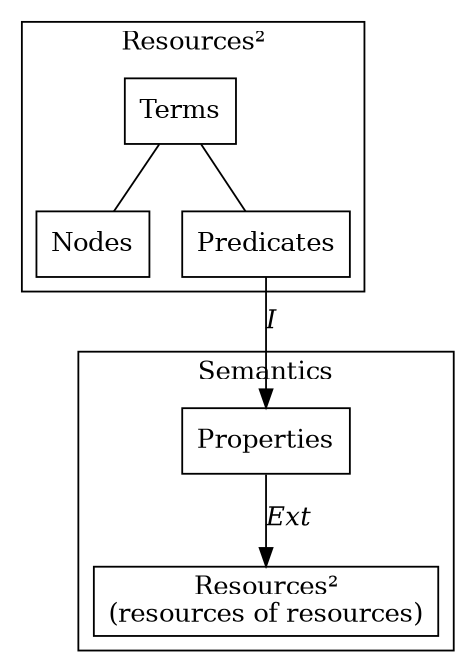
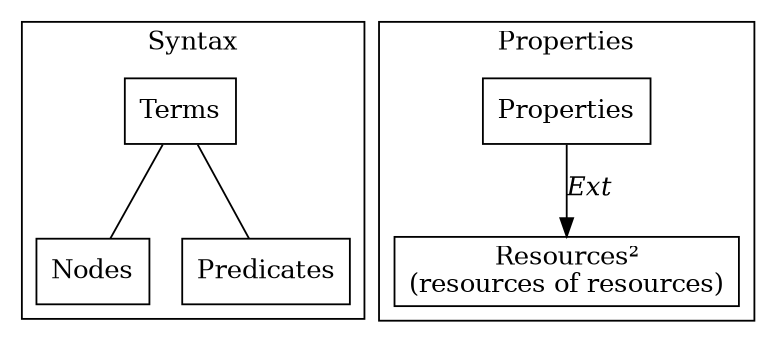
  digraph {
    node [shape=rect]
    n1 [label=<Terms>]
    n2 [label=<Nodes>]
    n3 [label=<Predicates>]
    n4 [label=<Properties>]
    n5 [label=<Resources²<br/>(resources of resources)>]
    subgraph cluster_1 {
-     label="Resources²"
+     label=Syntax
      n1
      n2
      n3
    }
    subgraph cluster_2 {
-     label=Semantics
+     label=Properties
      n4
      n5
    }
    n1 -> n2 [dir=none]
    n1 -> n3 [dir=none]
-   n3 -> n4 [label=<<i>I</i>>]
    n4 -> n5 [label=<<i>Ext</i>>]
  }
